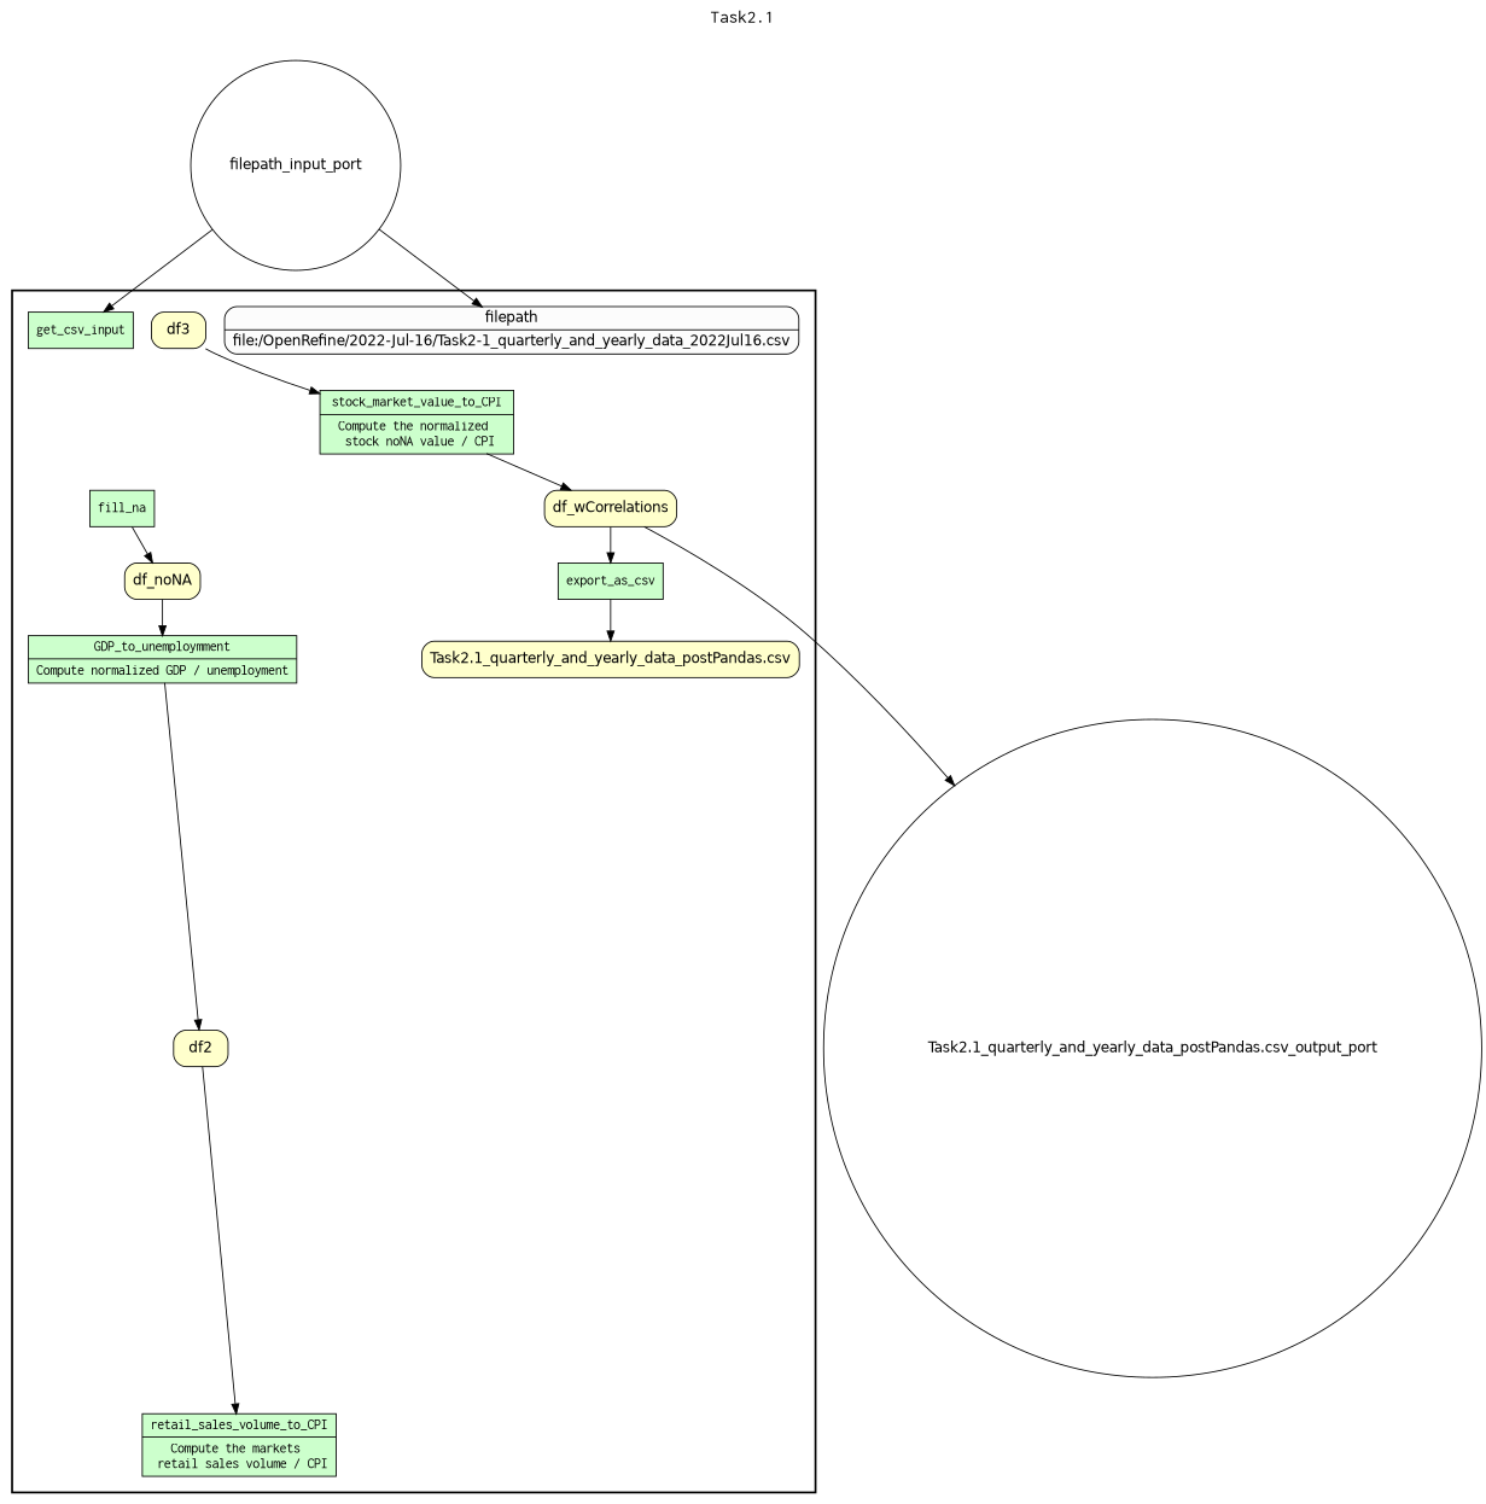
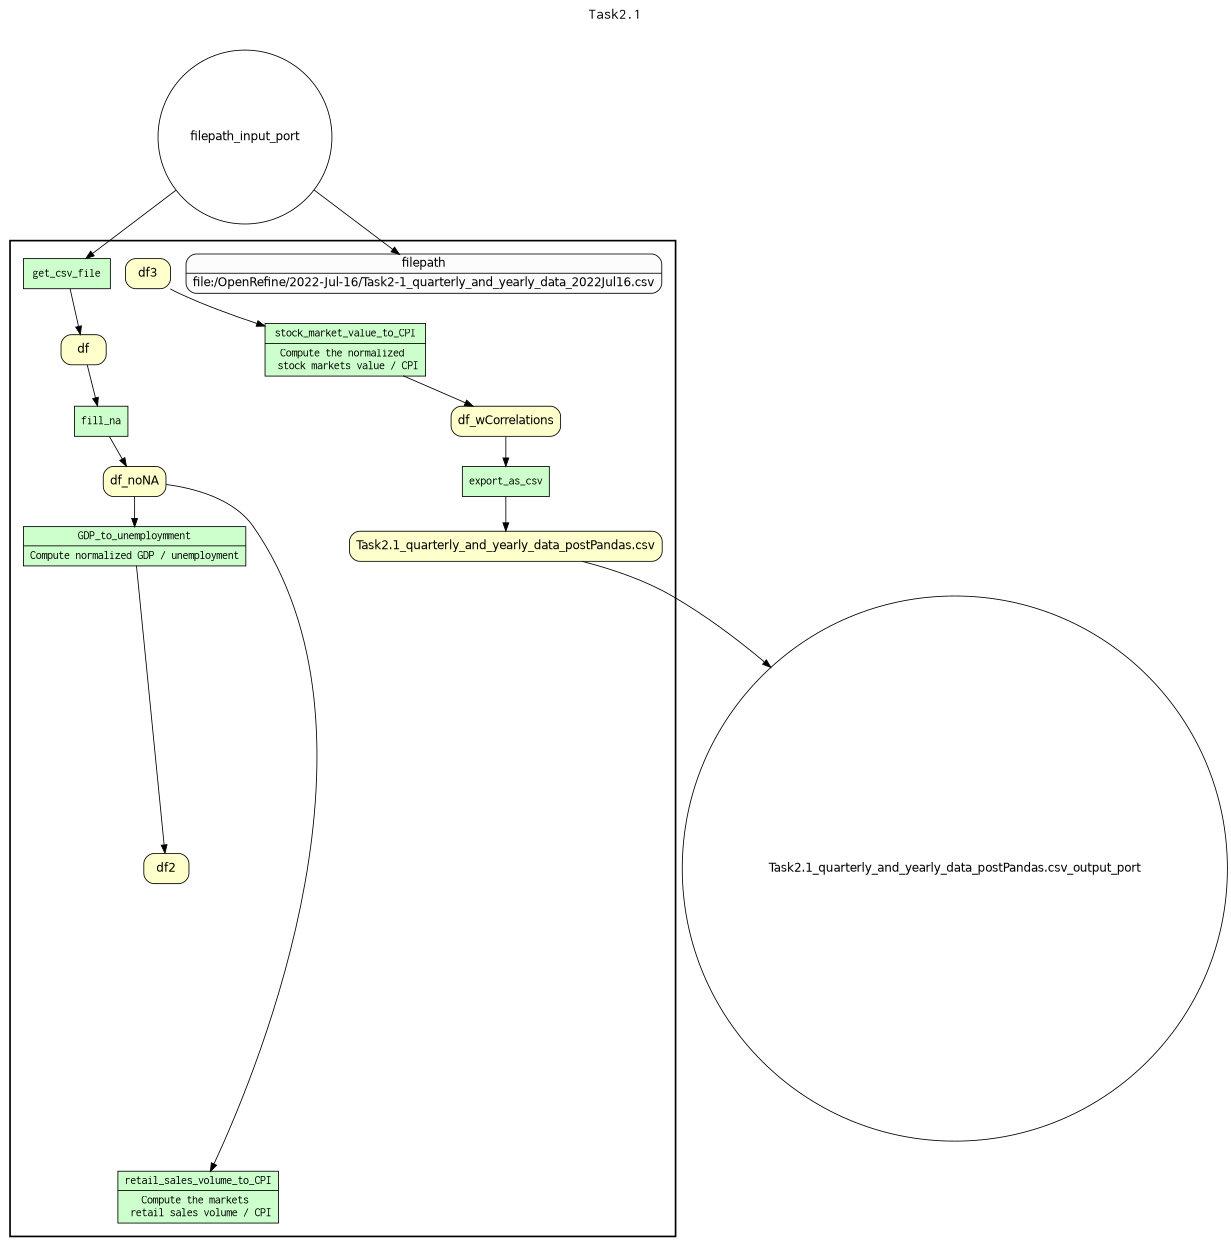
  digraph {
    fontname=Courier
    fontsize=18
    label="Task2.1"
    labelloc=t
    rankdir=TB
    node [fillcolor="#CCFFCC" fontname=Helvetica peripheries=1 shape=box style="rounded,filled"]
-   get_csv_file [fontname=Courier style=filled label=get_csv_input]
+   get_csv_file [fontname=Courier style=filled]
+   df [fillcolor="#FFFFCC"]
    fill_na [fontname=Courier style=filled]
    df_noNA [fillcolor="#FFFFCC"]
    n5 [fontname=Courier label="{<f0> GDP_to_unemploymment |<f1> Compute normalized GDP / unemployment}" rankdir=LR shape=record style=filled]
    df2 [fillcolor="#FFFFCC"]
    n7 [fontname=Courier label="{<f0> retail_sales_volume_to_CPI |<f1> Compute the markets \n retail sales volume / CPI}" rankdir=LR shape=record style=filled]
    df3 [fillcolor="#FFFFCC"]
-   n9 [fontname=Courier label="{<f0> stock_market_value_to_CPI |<f1> Compute the normalized \n stock noNA value / CPI}" rankdir=LR shape=record style=filled]
+   n9 [fontname=Courier label="{<f0> stock_market_value_to_CPI |<f1> Compute the normalized \n stock markets value / CPI}" rankdir=LR shape=record style=filled]
    df_wCorrelations [fillcolor="#FFFFCC"]
    export_as_csv [fontname=Courier style=filled]
    "Task2.1_quarterly_and_yearly_data_postPandas.csv" [fillcolor="#FFFFCC"]
    n13 [fillcolor="#FCFCFC" label="{<f0> filepath |<f1> file\:/OpenRefine/2022-Jul-16/Task2-1_quarterly_and_yearly_data_2022Jul16.csv}" rankdir=LR shape=record]
    "Task2.1_quarterly_and_yearly_data_postPandas.csv_output_port" [fillcolor="#FFFFFF" shape=circle width=0.2]
    filepath_input_port [fillcolor="#FFFFFF" shape=circle width=0.2]
    subgraph cluster_1 {
      color=black
      label=""
      penwidth=2
      subgraph cluster_2 {
        color=white
        label=""
        penwidth=2
        get_csv_file
+       df
        fill_na
        df_noNA
        n5
        df2
        n7
        df3
        n9
        df_wCorrelations
        export_as_csv
        "Task2.1_quarterly_and_yearly_data_postPandas.csv"
        n13
      }
    }
+   get_csv_file -> df
+   df -> fill_na
    fill_na -> df_noNA
    df_noNA -> n5
    n5 -> df2
-   df2 -> n7
+   df_noNA -> n7
    df3 -> n9
    n9 -> df_wCorrelations
    df_wCorrelations -> export_as_csv
    export_as_csv -> "Task2.1_quarterly_and_yearly_data_postPandas.csv"
-   df_wCorrelations -> "Task2.1_quarterly_and_yearly_data_postPandas.csv_output_port"
+   "Task2.1_quarterly_and_yearly_data_postPandas.csv" -> "Task2.1_quarterly_and_yearly_data_postPandas.csv_output_port"
    filepath_input_port -> get_csv_file
    filepath_input_port -> n13
  }
